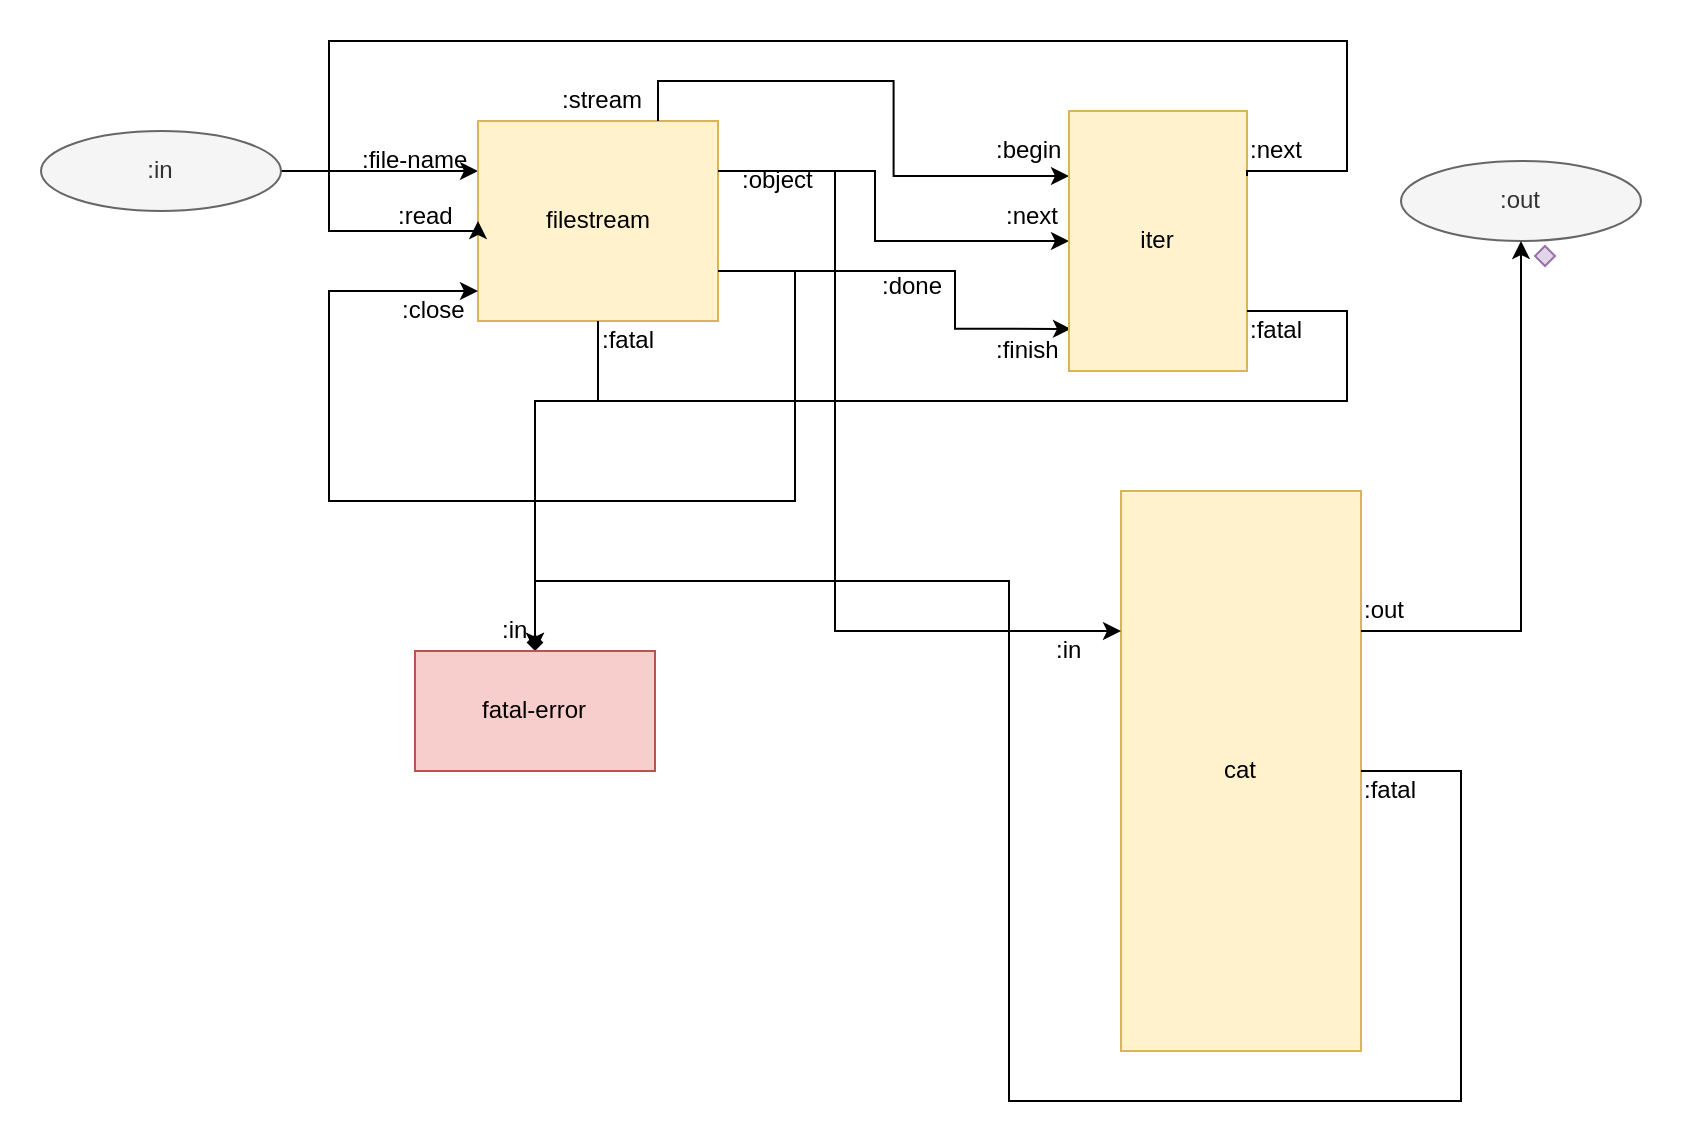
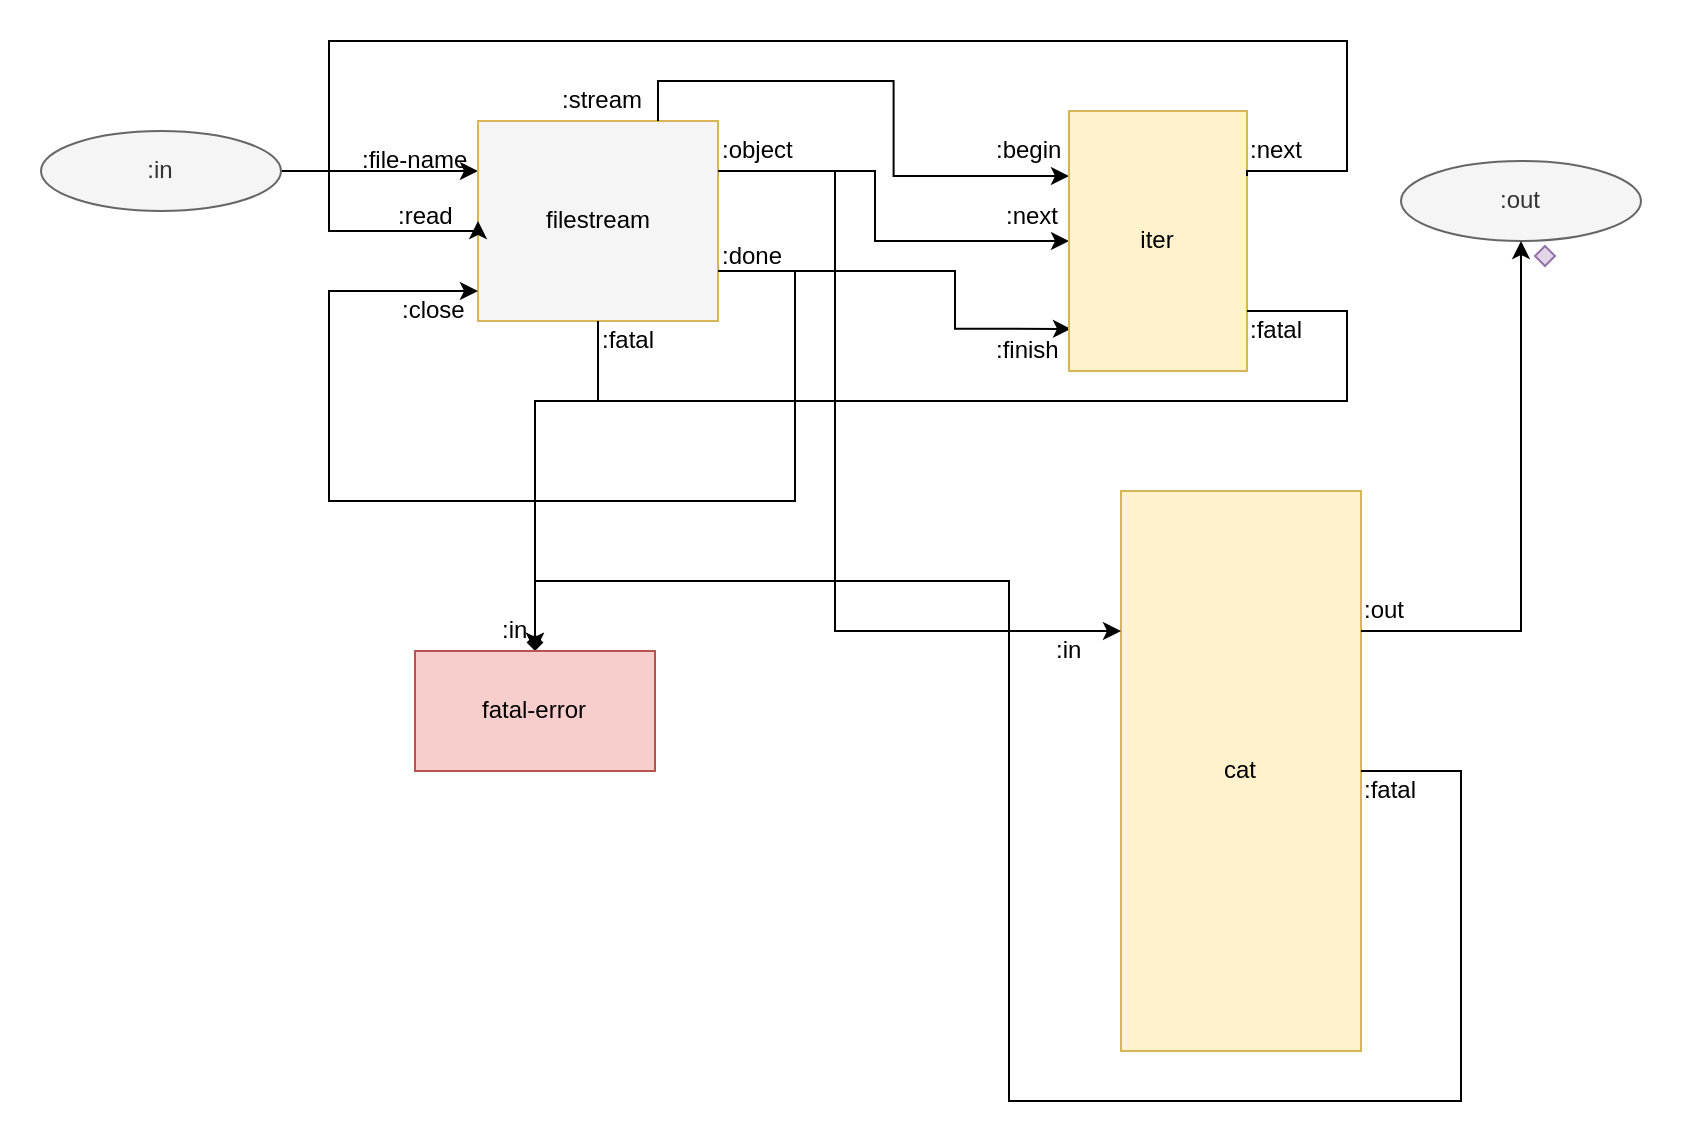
  <mxCell id="0" />
  <mxCell id="1" parent="0" />
  <mxCell id="2" style="edgeStyle=orthogonalEdgeStyle;rounded=0;orthogonalLoop=1;jettySize=auto;html=1;exitX=1;exitY=0.5;exitDx=0;exitDy=0;entryX=0;entryY=0.25;entryDx=0;entryDy=0;" parent="1" source="3" target="7" edge="1"><mxGeometry relative="1" as="geometry"><mxPoint x="184" y="85" as="targetPoint" /></mxGeometry></mxCell>
  <mxCell id="3" value=":in" style="ellipse;whiteSpace=wrap;html=1;fillColor=#f5f5f5;strokeColor=#666666;fontColor=#333333;" parent="1" vertex="1"><mxGeometry x="20" y="65" width="120" height="40" as="geometry" /></mxCell>
  <mxCell id="4" value=":out" style="ellipse;whiteSpace=wrap;html=1;fillColor=#f5f5f5;strokeColor=#666666;fontColor=#333333;" parent="1" vertex="1"><mxGeometry x="700" y="80" width="120" height="40" as="geometry" /></mxCell>
  <mxCell id="5" value="cat" style="rounded=0;whiteSpace=wrap;html=1;fillColor=#fff2cc;strokeColor=#d6b656;" parent="1" vertex="1"><mxGeometry x="560" y="245" width="120" height="280" as="geometry" /></mxCell>
  <mxCell id="6" style="edgeStyle=orthogonalEdgeStyle;rounded=0;orthogonalLoop=1;jettySize=auto;html=1;exitX=1;exitY=0.25;exitDx=0;exitDy=0;entryX=0.5;entryY=1;entryDx=0;entryDy=0;" parent="1" source="5" target="4" edge="1"><mxGeometry relative="1" as="geometry"><mxPoint x="710" y="270" as="sourcePoint" /></mxGeometry></mxCell>
- <mxCell id="7" value="filestream" style="rounded=0;whiteSpace=wrap;html=1;fillColor=#fff2cc;strokeColor=#d6b656;" parent="1" vertex="1"><mxGeometry x="238.5" y="60" width="120" height="100" as="geometry" /></mxCell>
+ <mxCell id="7" value="filestream" style="rounded=0;whiteSpace=wrap;html=1;fillColor=#f5f5f5;strokeColor=#d6b656;" parent="1" vertex="1"><mxGeometry x="238.5" y="60" width="120" height="100" as="geometry" /></mxCell>
  <mxCell id="8" style="edgeStyle=orthogonalEdgeStyle;rounded=0;orthogonalLoop=1;jettySize=auto;html=1;exitX=0.5;exitY=1;exitDx=0;exitDy=0;entryX=0.5;entryY=0;entryDx=0;entryDy=0;" parent="1" source="7" target="19" edge="1"><mxGeometry relative="1" as="geometry"><Array as="points"><mxPoint x="299" y="200" /><mxPoint x="267" y="200" /></Array><mxPoint x="418" y="155" as="sourcePoint" /><mxPoint x="267" y="310" as="targetPoint" /></mxGeometry></mxCell>
  <mxCell id="9" style="edgeStyle=orthogonalEdgeStyle;rounded=0;orthogonalLoop=1;jettySize=auto;html=1;exitX=1;exitY=0.75;exitDx=0;exitDy=0;entryX=0.011;entryY=0.838;entryDx=0;entryDy=0;entryPerimeter=0;" parent="1" source="7" target="14" edge="1"><mxGeometry relative="1" as="geometry"><mxPoint x="419" y="130" as="sourcePoint" /><mxPoint x="502.5" y="160" as="targetPoint" /><Array as="points"><mxPoint x="477" y="135" /><mxPoint x="477" y="164" /></Array></mxGeometry></mxCell>
  <mxCell id="10" style="edgeStyle=orthogonalEdgeStyle;rounded=0;orthogonalLoop=1;jettySize=auto;html=1;exitX=1;exitY=0.75;exitDx=0;exitDy=0;" parent="1" source="7" target="7" edge="1"><mxGeometry relative="1" as="geometry"><Array as="points"><mxPoint x="397" y="135" /><mxPoint x="397" y="250" /><mxPoint x="164" y="250" /><mxPoint x="164" y="145" /></Array><mxPoint x="419" y="130" as="sourcePoint" /><mxPoint x="184" y="145" as="targetPoint" /></mxGeometry></mxCell>
  <mxCell id="11" style="edgeStyle=orthogonalEdgeStyle;rounded=0;orthogonalLoop=1;jettySize=auto;html=1;entryX=0;entryY=0.25;entryDx=0;entryDy=0;exitX=1;exitY=0.25;exitDx=0;exitDy=0;" parent="1" source="7" target="5" edge="1"><mxGeometry relative="1" as="geometry"><mxPoint x="477" y="105" as="sourcePoint" /><mxPoint x="530" y="270" as="targetPoint" /><Array as="points"><mxPoint x="417" y="85" /><mxPoint x="417" y="315" /></Array></mxGeometry></mxCell>
  <mxCell id="12" style="edgeStyle=orthogonalEdgeStyle;rounded=0;orthogonalLoop=1;jettySize=auto;html=1;exitX=1;exitY=0.25;exitDx=0;exitDy=0;" parent="1" source="7" target="14" edge="1"><mxGeometry relative="1" as="geometry"><mxPoint x="419" y="105" as="sourcePoint" /><mxPoint x="503" y="123" as="targetPoint" /><Array as="points"><mxPoint x="437" y="85" /><mxPoint x="437" y="120" /></Array></mxGeometry></mxCell>
  <mxCell id="13" style="edgeStyle=orthogonalEdgeStyle;rounded=0;orthogonalLoop=1;jettySize=auto;html=1;exitX=0.75;exitY=0;exitDx=0;exitDy=0;entryX=0;entryY=0.25;entryDx=0;entryDy=0;" parent="1" source="7" target="14" edge="1"><mxGeometry relative="1" as="geometry"><mxPoint x="418" y="75" as="sourcePoint" /></mxGeometry></mxCell>
  <mxCell id="14" value="iter" style="rounded=0;whiteSpace=wrap;html=1;fillColor=#fff2cc;strokeColor=#d6b656;" parent="1" vertex="1"><mxGeometry x="534" y="55" width="89" height="130" as="geometry" /></mxCell>
  <mxCell id="15" style="edgeStyle=orthogonalEdgeStyle;rounded=0;orthogonalLoop=1;jettySize=auto;html=1;exitX=1;exitY=0.25;exitDx=0;exitDy=0;entryX=0;entryY=0.5;entryDx=0;entryDy=0;" parent="1" source="14" target="7" edge="1"><mxGeometry relative="1" as="geometry"><Array as="points"><mxPoint x="623" y="85" /><mxPoint x="673" y="85" /><mxPoint x="673" y="20" /><mxPoint x="164" y="20" /><mxPoint x="164" y="115" /><mxPoint x="239" y="115" /></Array><mxPoint x="653" y="85" as="sourcePoint" /><mxPoint x="184" y="115" as="targetPoint" /></mxGeometry></mxCell>
  <mxCell id="16" style="edgeStyle=orthogonalEdgeStyle;rounded=0;orthogonalLoop=1;jettySize=auto;html=1;" parent="1" source="14" target="19" edge="1"><mxGeometry relative="1" as="geometry"><Array as="points"><mxPoint x="673" y="155" /><mxPoint x="673" y="200" /><mxPoint x="267" y="200" /></Array><mxPoint x="653" y="155" as="sourcePoint" /><mxPoint x="267" y="310" as="targetPoint" /></mxGeometry></mxCell>
  <mxCell id="17" style="edgeStyle=orthogonalEdgeStyle;rounded=0;orthogonalLoop=1;jettySize=auto;html=1;exitX=1;exitY=0.5;exitDx=0;exitDy=0;entryX=0.5;entryY=0;entryDx=0;entryDy=0;endArrow=diamond;" parent="1" source="5" target="19" edge="1"><mxGeometry relative="1" as="geometry"><Array as="points"><mxPoint x="730" y="385" /><mxPoint x="730" y="550" /><mxPoint x="504" y="550" /><mxPoint x="504" y="290" /><mxPoint x="267" y="290" /></Array><mxPoint x="710" y="325" as="sourcePoint" /><mxPoint x="267" y="310" as="targetPoint" /></mxGeometry></mxCell>
  <mxCell id="18" value="" style="rhombus;whiteSpace=wrap;html=1;fillColor=#e1d5e7;strokeColor=#9673a6;" parent="1" vertex="1"><mxGeometry x="767" y="122.5" width="10" height="10" as="geometry" /></mxCell>
  <mxCell id="19" value="fatal-error" style="rounded=0;whiteSpace=wrap;html=1;fillColor=#f8cecc;strokeColor=#b85450;" parent="1" vertex="1"><mxGeometry x="207" y="325" width="120" height="60" as="geometry" /></mxCell>
  <mxCell id="20" value=":file-name" style="text;html=1;resizable=0;points=[];autosize=1;align=left;verticalAlign=top;spacingTop=-4;" parent="1" vertex="1"><mxGeometry x="178.5" y="70" width="70" height="20" as="geometry" /></mxCell>
  <mxCell id="21" value=":close" style="text;html=1;resizable=0;points=[];autosize=1;align=left;verticalAlign=top;spacingTop=-4;" parent="1" vertex="1"><mxGeometry x="198.5" y="145" width="50" height="20" as="geometry" /></mxCell>
  <mxCell id="22" value=":read" style="text;html=1;resizable=0;points=[];autosize=1;align=left;verticalAlign=top;spacingTop=-4;" parent="1" vertex="1"><mxGeometry x="197" y="97.5" width="40" height="20" as="geometry" /></mxCell>
  <mxCell id="23" value=":in" style="text;html=1;resizable=0;points=[];autosize=1;align=left;verticalAlign=top;spacingTop=-4;" parent="1" vertex="1"><mxGeometry x="248.5" y="305" width="30" height="20" as="geometry" /></mxCell>
  <mxCell id="24" value=":in" style="text;html=1;resizable=0;points=[];autosize=1;align=left;verticalAlign=top;spacingTop=-4;" parent="1" vertex="1"><mxGeometry x="525.5" y="315" width="30" height="20" as="geometry" /></mxCell>
  <mxCell id="25" value=":out" style="text;html=1;resizable=0;points=[];autosize=1;align=left;verticalAlign=top;spacingTop=-4;" parent="1" vertex="1"><mxGeometry x="680" y="295" width="40" height="20" as="geometry" /></mxCell>
  <mxCell id="26" value=":fatal" style="text;html=1;resizable=0;points=[];autosize=1;align=left;verticalAlign=top;spacingTop=-4;" parent="1" vertex="1"><mxGeometry x="680" y="385" width="40" height="20" as="geometry" /></mxCell>
  <mxCell id="27" value=":next" style="text;html=1;resizable=0;points=[];autosize=1;align=left;verticalAlign=top;spacingTop=-4;" parent="1" vertex="1"><mxGeometry x="623" y="65" width="40" height="20" as="geometry" /></mxCell>
  <mxCell id="28" value=":fatal" style="text;html=1;resizable=0;points=[];autosize=1;align=left;verticalAlign=top;spacingTop=-4;" parent="1" vertex="1"><mxGeometry x="623" y="155" width="40" height="20" as="geometry" /></mxCell>
  <mxCell id="29" value=":next" style="text;html=1;resizable=0;points=[];autosize=1;align=left;verticalAlign=top;spacingTop=-4;" parent="1" vertex="1"><mxGeometry x="500.5" y="97.5" width="40" height="20" as="geometry" /></mxCell>
  <mxCell id="30" value=":finish" style="text;html=1;resizable=0;points=[];autosize=1;align=left;verticalAlign=top;spacingTop=-4;" parent="1" vertex="1"><mxGeometry x="495.5" y="165" width="50" height="20" as="geometry" /></mxCell>
  <mxCell id="31" value=":begin" style="text;html=1;resizable=0;points=[];autosize=1;align=left;verticalAlign=top;spacingTop=-4;" parent="1" vertex="1"><mxGeometry x="495.5" y="65" width="50" height="20" as="geometry" /></mxCell>
  <mxCell id="32" value=":stream" style="text;html=1;resizable=0;points=[];autosize=1;align=left;verticalAlign=top;spacingTop=-4;" parent="1" vertex="1"><mxGeometry x="278.5" y="40" width="60" height="20" as="geometry" /></mxCell>
- <mxCell id="33" value=":object" style="text;html=1;resizable=0;points=[];autosize=1;align=left;verticalAlign=top;spacingTop=-4;" parent="1" vertex="1"><mxGeometry x="368.5" y="80" width="50" height="20" as="geometry" /></mxCell>
- <mxCell id="34" value=":done" style="text;html=1;resizable=0;points=[];autosize=1;align=left;verticalAlign=top;spacingTop=-4;" parent="1" vertex="1"><mxGeometry x="438.5" y="132.5" width="50" height="20" as="geometry" /></mxCell>
+ <mxCell id="33" value=":object" style="text;html=1;resizable=0;points=[];autosize=1;align=left;verticalAlign=top;spacingTop=-4;" parent="1" vertex="1"><mxGeometry x="358.5" y="65" width="50" height="20" as="geometry" /></mxCell>
+ <mxCell id="34" value=":done" style="text;html=1;resizable=0;points=[];autosize=1;align=left;verticalAlign=top;spacingTop=-4;" parent="1" vertex="1"><mxGeometry x="358.5" y="117.5" width="50" height="20" as="geometry" /></mxCell>
  <mxCell id="35" value=":fatal" style="text;html=1;resizable=0;points=[];autosize=1;align=left;verticalAlign=top;spacingTop=-4;" parent="1" vertex="1"><mxGeometry x="298.5" y="160" width="40" height="20" as="geometry" /></mxCell>
